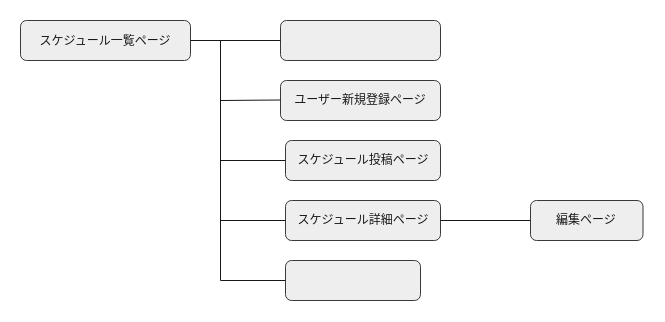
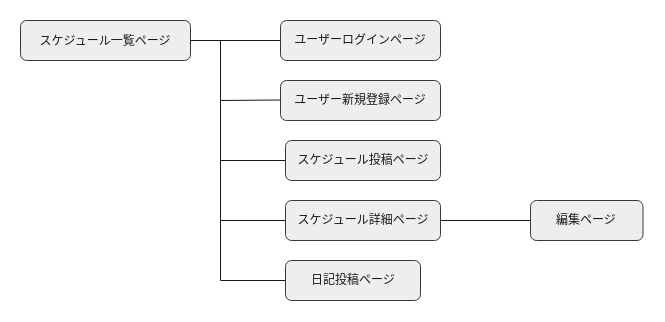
  <mxCell id="0" />
  <mxCell id="1" parent="0" />
  <mxCell id="2" value="" style="rounded=1;whiteSpace=wrap;html=1;fillColor=#eeeeee;strokeColor=#36393d;" vertex="1" parent="1"><mxGeometry x="20" y="20" width="170" height="40" as="geometry" /></mxCell>
  <mxCell id="3" value="スケジュール一覧ページ" style="text;html=1;strokeColor=none;fillColor=none;align=center;verticalAlign=middle;whiteSpace=wrap;rounded=0;fontColor=#191919;" vertex="1" parent="1"><mxGeometry x="30" y="40" width="150" as="geometry" /></mxCell>
  <mxCell id="4" value="" style="rounded=1;whiteSpace=wrap;html=1;fillColor=#eeeeee;strokeColor=#36393d;" vertex="1" parent="1"><mxGeometry x="280" y="20" width="160" height="40" as="geometry" /></mxCell>
+ <mxCell id="5" value="ユーザーログインページ" style="text;html=1;strokeColor=none;fillColor=none;align=center;verticalAlign=middle;whiteSpace=wrap;rounded=0;fontColor=#191919;" vertex="1" parent="1"><mxGeometry x="290" y="30" width="140" height="20" as="geometry" /></mxCell>
  <mxCell id="6" value="" style="endArrow=none;html=1;entryX=0;entryY=0.5;entryDx=0;entryDy=0;strokeColor=#191919;" edge="1" parent="1" target="4"><mxGeometry width="50" height="50" relative="1" as="geometry"><mxPoint x="190" y="40" as="sourcePoint" /><mxPoint x="240" y="-10" as="targetPoint" /></mxGeometry></mxCell>
  <mxCell id="7" value="" style="whiteSpace=wrap;html=1;rounded=1;fillColor=#eeeeee;strokeColor=#36393d;" vertex="1" parent="1"><mxGeometry x="280" y="80" width="160" height="40" as="geometry" /></mxCell>
  <mxCell id="8" value="ユーザー新規登録ページ" style="text;html=1;strokeColor=none;fillColor=#eeeeee;align=center;verticalAlign=middle;whiteSpace=wrap;rounded=0;fontColor=#191919;" vertex="1" parent="1"><mxGeometry x="285" y="85" width="150" height="30" as="geometry" /></mxCell>
  <mxCell id="9" value="" style="endArrow=none;html=1;strokeColor=#191919;rounded=0;" edge="1" parent="1"><mxGeometry width="50" height="50" relative="1" as="geometry"><mxPoint x="220" y="40" as="sourcePoint" /><mxPoint x="280" y="99.5" as="targetPoint" /><Array as="points"><mxPoint x="220" y="100" /></Array></mxGeometry></mxCell>
  <mxCell id="10" value="" style="rounded=1;whiteSpace=wrap;html=1;fillColor=#eeeeee;strokeColor=#36393d;fontColor=#191919;" vertex="1" parent="1"><mxGeometry x="285" y="140" width="155" height="40" as="geometry" /></mxCell>
  <mxCell id="11" value="スケジュール投稿ページ" style="text;html=1;strokeColor=none;fillColor=none;align=center;verticalAlign=middle;whiteSpace=wrap;rounded=0;fontColor=#191919;" vertex="1" parent="1"><mxGeometry x="292.5" y="150" width="140" height="20" as="geometry" /></mxCell>
  <mxCell id="12" value="" style="endArrow=none;html=1;strokeColor=#191919;rounded=0;" edge="1" parent="1"><mxGeometry width="50" height="50" relative="1" as="geometry"><mxPoint x="220" y="90" as="sourcePoint" /><mxPoint x="285" y="160" as="targetPoint" /><Array as="points"><mxPoint x="220" y="160" /></Array></mxGeometry></mxCell>
  <mxCell id="13" value="" style="rounded=1;whiteSpace=wrap;html=1;fillColor=#eeeeee;strokeColor=#36393d;" vertex="1" parent="1"><mxGeometry x="285" y="200" width="155" height="40" as="geometry" /></mxCell>
  <mxCell id="14" value="スケジュール詳細ページ" style="text;html=1;strokeColor=none;fillColor=none;align=center;verticalAlign=middle;whiteSpace=wrap;rounded=0;fontColor=#191919;" vertex="1" parent="1"><mxGeometry x="292.5" y="210" width="140" height="20" as="geometry" /></mxCell>
  <mxCell id="15" value="" style="endArrow=none;html=1;strokeColor=#191919;rounded=0;" edge="1" parent="1"><mxGeometry width="50" height="50" relative="1" as="geometry"><mxPoint x="220" y="150" as="sourcePoint" /><mxPoint x="285" y="220" as="targetPoint" /><Array as="points"><mxPoint x="220" y="220" /></Array></mxGeometry></mxCell>
  <mxCell id="16" value="" style="whiteSpace=wrap;html=1;rounded=1;fillColor=#eeeeee;strokeColor=#36393d;" vertex="1" parent="1"><mxGeometry x="285" y="260" width="135" height="40" as="geometry" /></mxCell>
+ <mxCell id="17" value="日記投稿ページ" style="text;html=1;strokeColor=none;fillColor=none;align=center;verticalAlign=middle;whiteSpace=wrap;rounded=0;fontColor=#191919;" vertex="1" parent="1"><mxGeometry x="307.5" y="265" width="90" height="30" as="geometry" /></mxCell>
  <mxCell id="18" value="" style="endArrow=none;html=1;rounded=0;strokeColor=#191919;" edge="1" parent="1"><mxGeometry width="50" height="50" relative="1" as="geometry"><mxPoint x="220" y="210" as="sourcePoint" /><mxPoint x="285" y="280" as="targetPoint" /><Array as="points"><mxPoint x="220" y="280" /></Array></mxGeometry></mxCell>
  <mxCell id="19" value="" style="rounded=1;whiteSpace=wrap;html=1;fillColor=#eeeeee;strokeColor=#36393d;" vertex="1" parent="1"><mxGeometry x="530" y="200" width="112.5" height="40" as="geometry" /></mxCell>
  <mxCell id="20" value="編集ページ" style="text;html=1;strokeColor=none;fillColor=none;align=center;verticalAlign=middle;whiteSpace=wrap;rounded=0;fontColor=#191919;" vertex="1" parent="1"><mxGeometry x="541.25" y="205" width="90" height="30" as="geometry" /></mxCell>
  <mxCell id="21" value="" style="endArrow=none;html=1;exitX=1;exitY=0.5;exitDx=0;exitDy=0;strokeColor=#191919;" edge="1" parent="1" source="13"><mxGeometry width="50" height="50" relative="1" as="geometry"><mxPoint x="480" y="270" as="sourcePoint" /><mxPoint x="530" y="220" as="targetPoint" /></mxGeometry></mxCell>
